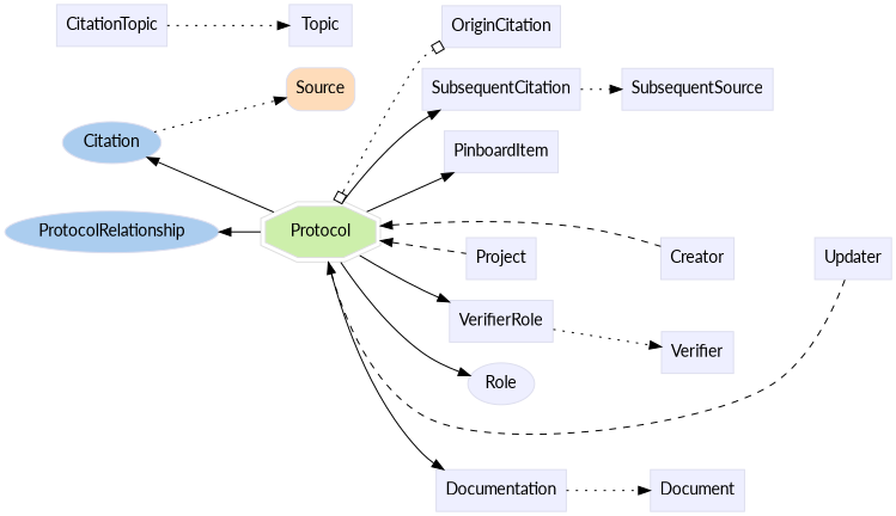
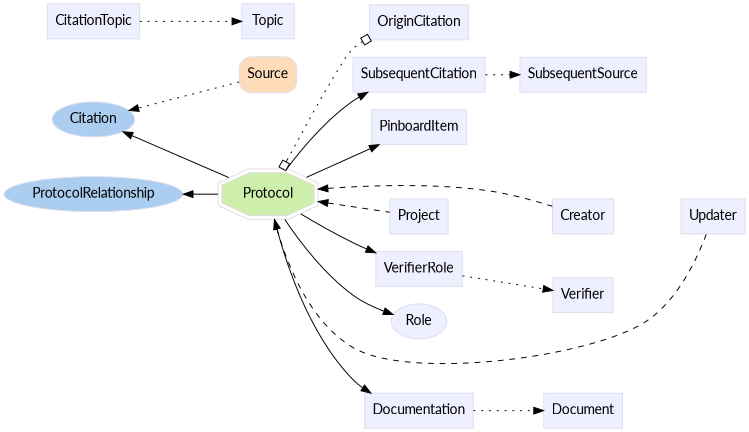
  digraph {
    fontname=Lato
    rankdir=LR
    node [color="#dddeee" fillcolor="#eeefff" fontname=Lato group=supporting shape=box style=filled]
    edge [fontname=Lato]
    n1 [fillcolor="#abcdef" group=annotator height=0.5 label=Citation shape=oval width=1.0832]
    n2 [fillcolor="#abcdef" group=annotator height=0.5 label=ProtocolRelationship shape=oval width=2.3651]
    n3 [fillcolor="#fedcba" group=core height=0.51389 label=Source shape=Mrecord width=0.75]
    n4 [color="#dedede" fillcolor="#cdefab" group=target height=0.61111 label=Protocol shape=doubleoctagon width=1.3227]
    n5 [height=0.5 label=CitationTopic width=1.2778]
    n6 [height=0.5 label=Documentation width=1.4028]
    n7 [height=0.5 label=Document width=1.0278]
    n8 [height=0.5 label=PinboardItem width=1.2639]
    n9 [height=0.5 label=Role shape=ellipse width=0.75]
    n10 [height=0.5 label=SubsequentCitation width=1.6944]
    n11 [height=0.5 label=SubsequentSource width=1.6111]
    n12 [height=0.5 label=Topic width=0.75]
    n13 [height=0.5 label=VerifierRole width=1.1528]
    n14 [height=0.5 label=Verifier width=0.79167]
    n15 [height=0.5 label=Creator width=0.79167]
    n16 [height=0.5 label=Project width=0.76389]
    n17 [height=0.5 label=Updater width=0.83333]
    n18 [height=0.5 label=OriginCitation width=1.3194]
    subgraph sub_1 {
      rank=min
      n1
      n2
    }
    subgraph sub_2 {
      n3
    }
    subgraph sub_3 {
      n4
      n5
      n6
      n7
      n8
      n9
      n10
      n11
      n12
      n13
      n14
      n15
      n16
      n17
      n18
    }
-   n1 -> n3 [style=dotted]
+   n3 -> n1 [style=dotted]
    n3 -> n10 [style=invis]
    n3 -> n18 [style=invis]
    n4 -> n1
    n4 -> n2
    n4 -> n6
    n4 -> n8
    n4 -> n9
    n4 -> n10
    n4 -> n13
    n4 -> n15 [dir=back style=dashed]
    n4 -> n16 [dir=back style=dashed]
    n4 -> n17 [dir=back style=dashed]
    n4 -> n18 [arrowhead=obox arrowtail=obox dir=both style=dotted]
    n5 -> n12 [style=dotted]
    n6 -> n7 [style=dotted]
    n9 -> n14 [style=invis]
    n10 -> n11 [style=dotted]
    n13 -> n14 [style=dotted]
    n15 -> n17 [style=invis]
    n16 -> n15 [style=invis]
  }
